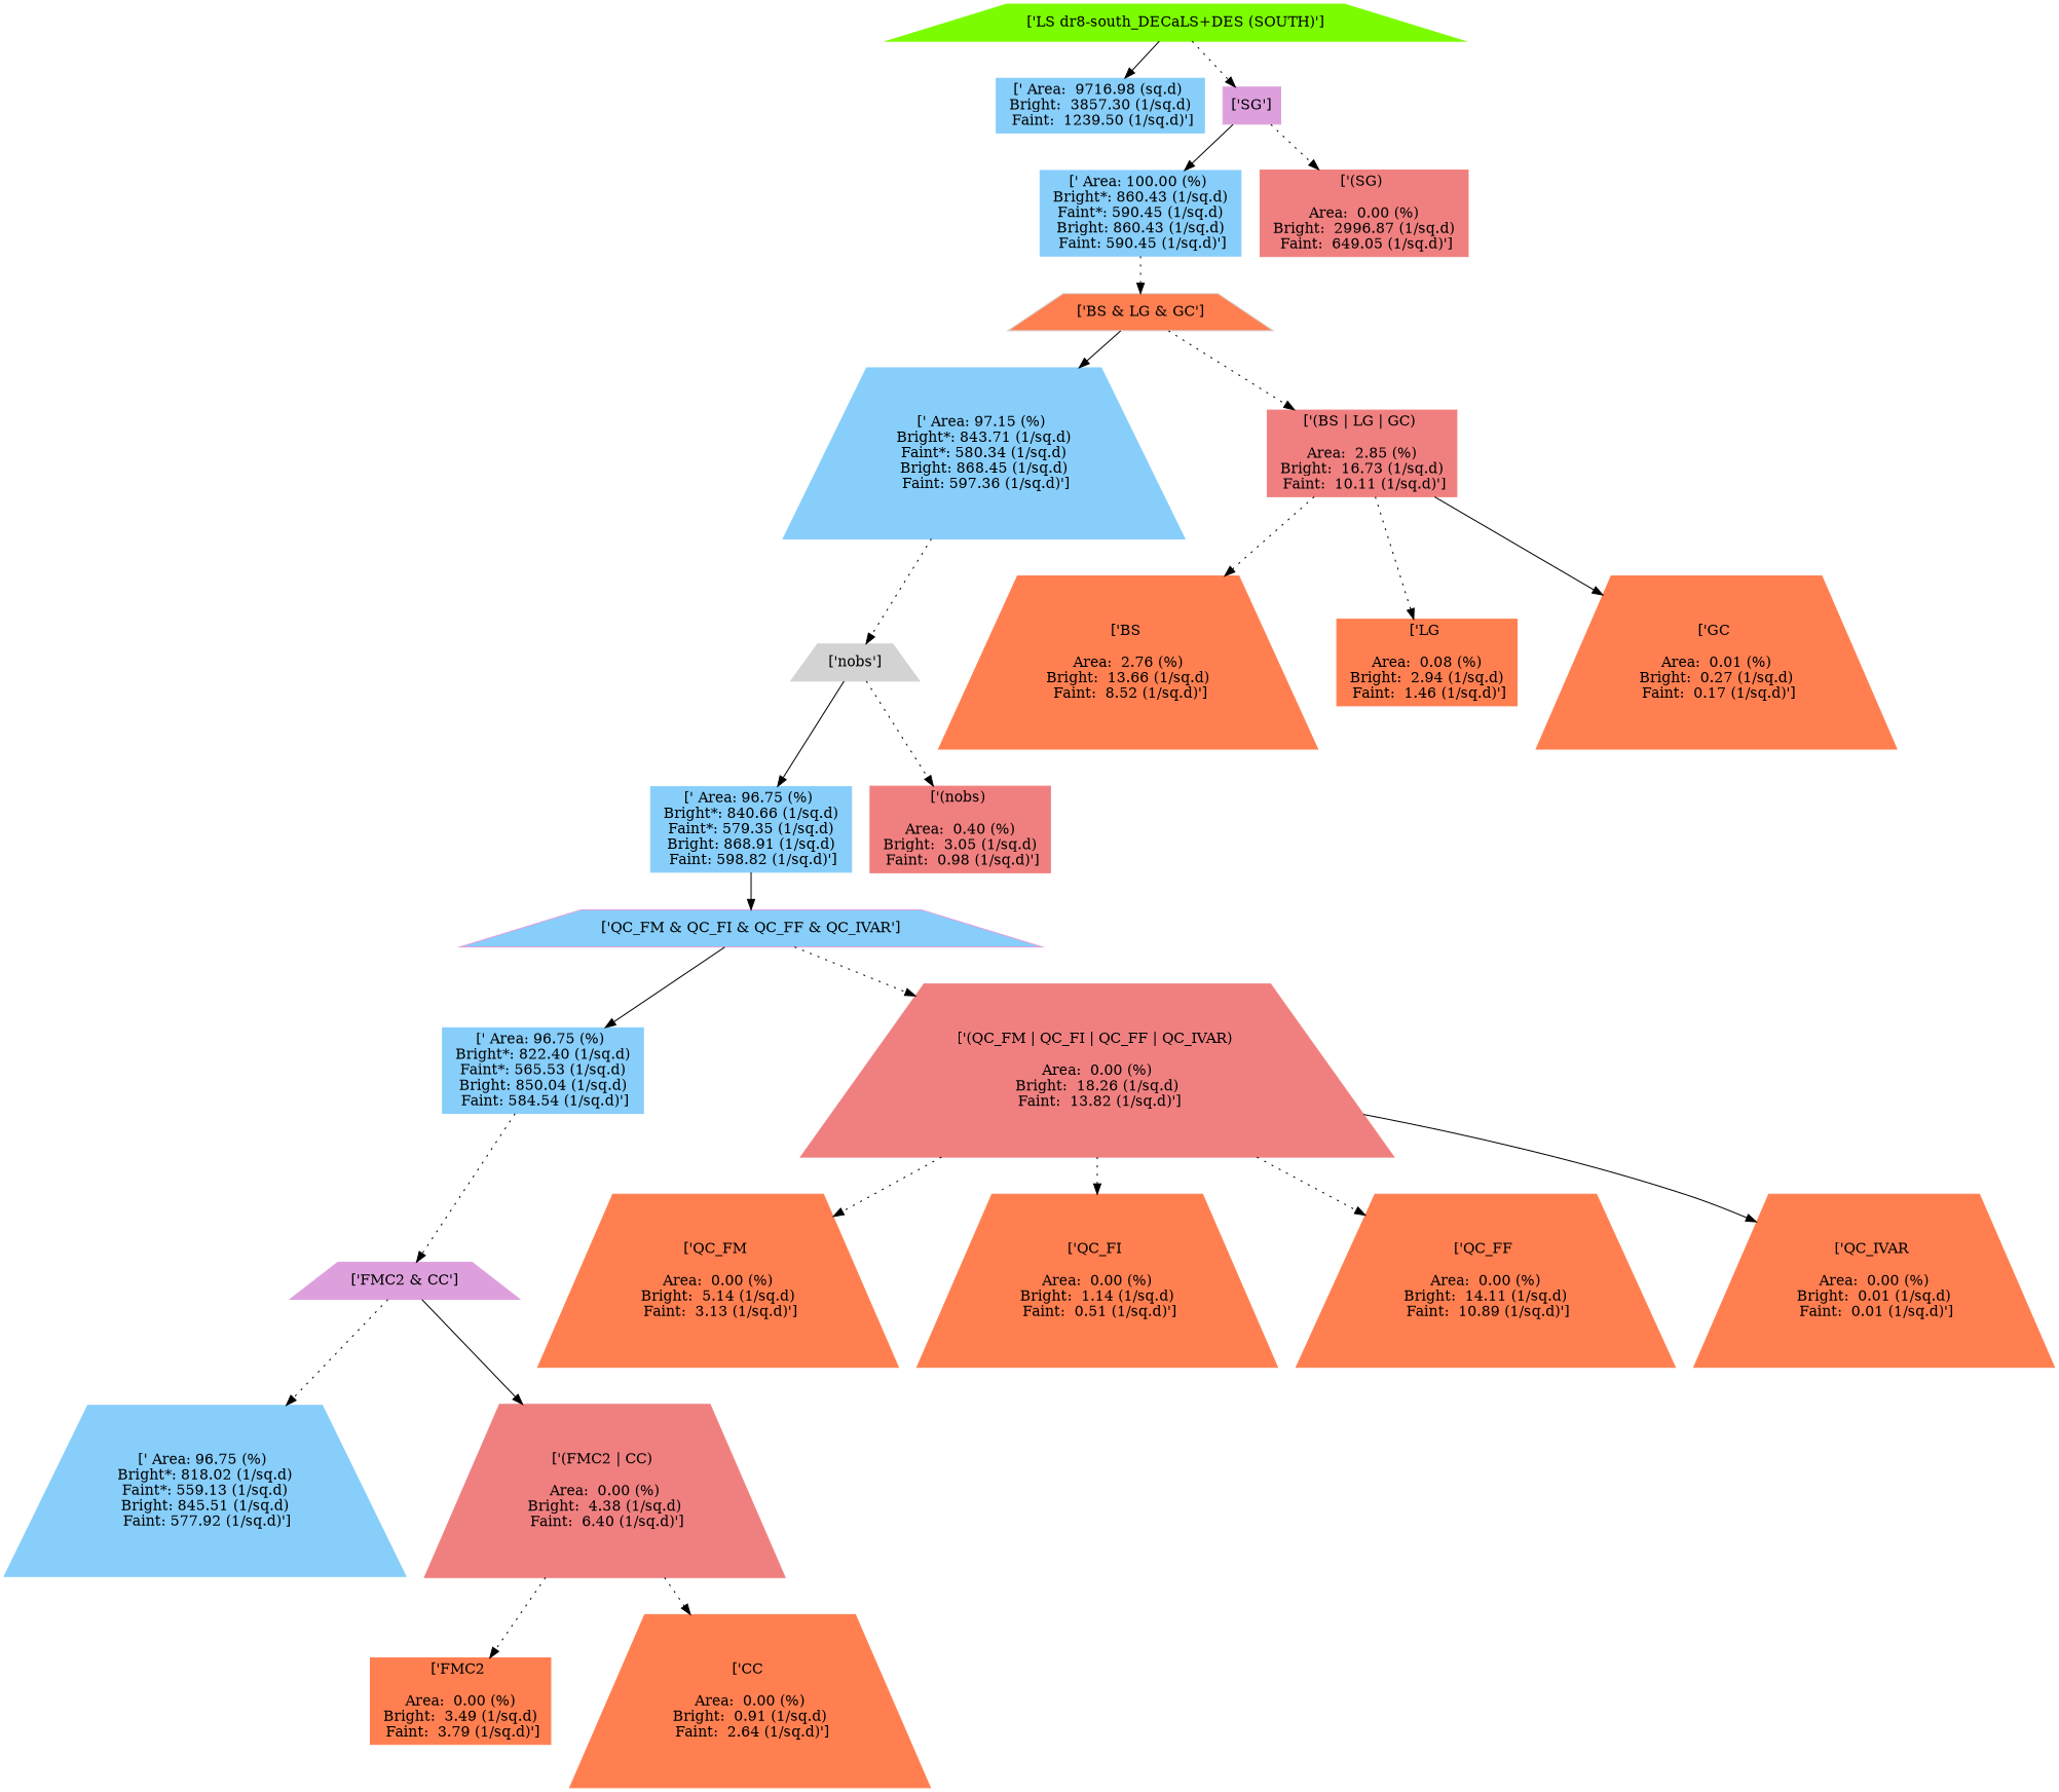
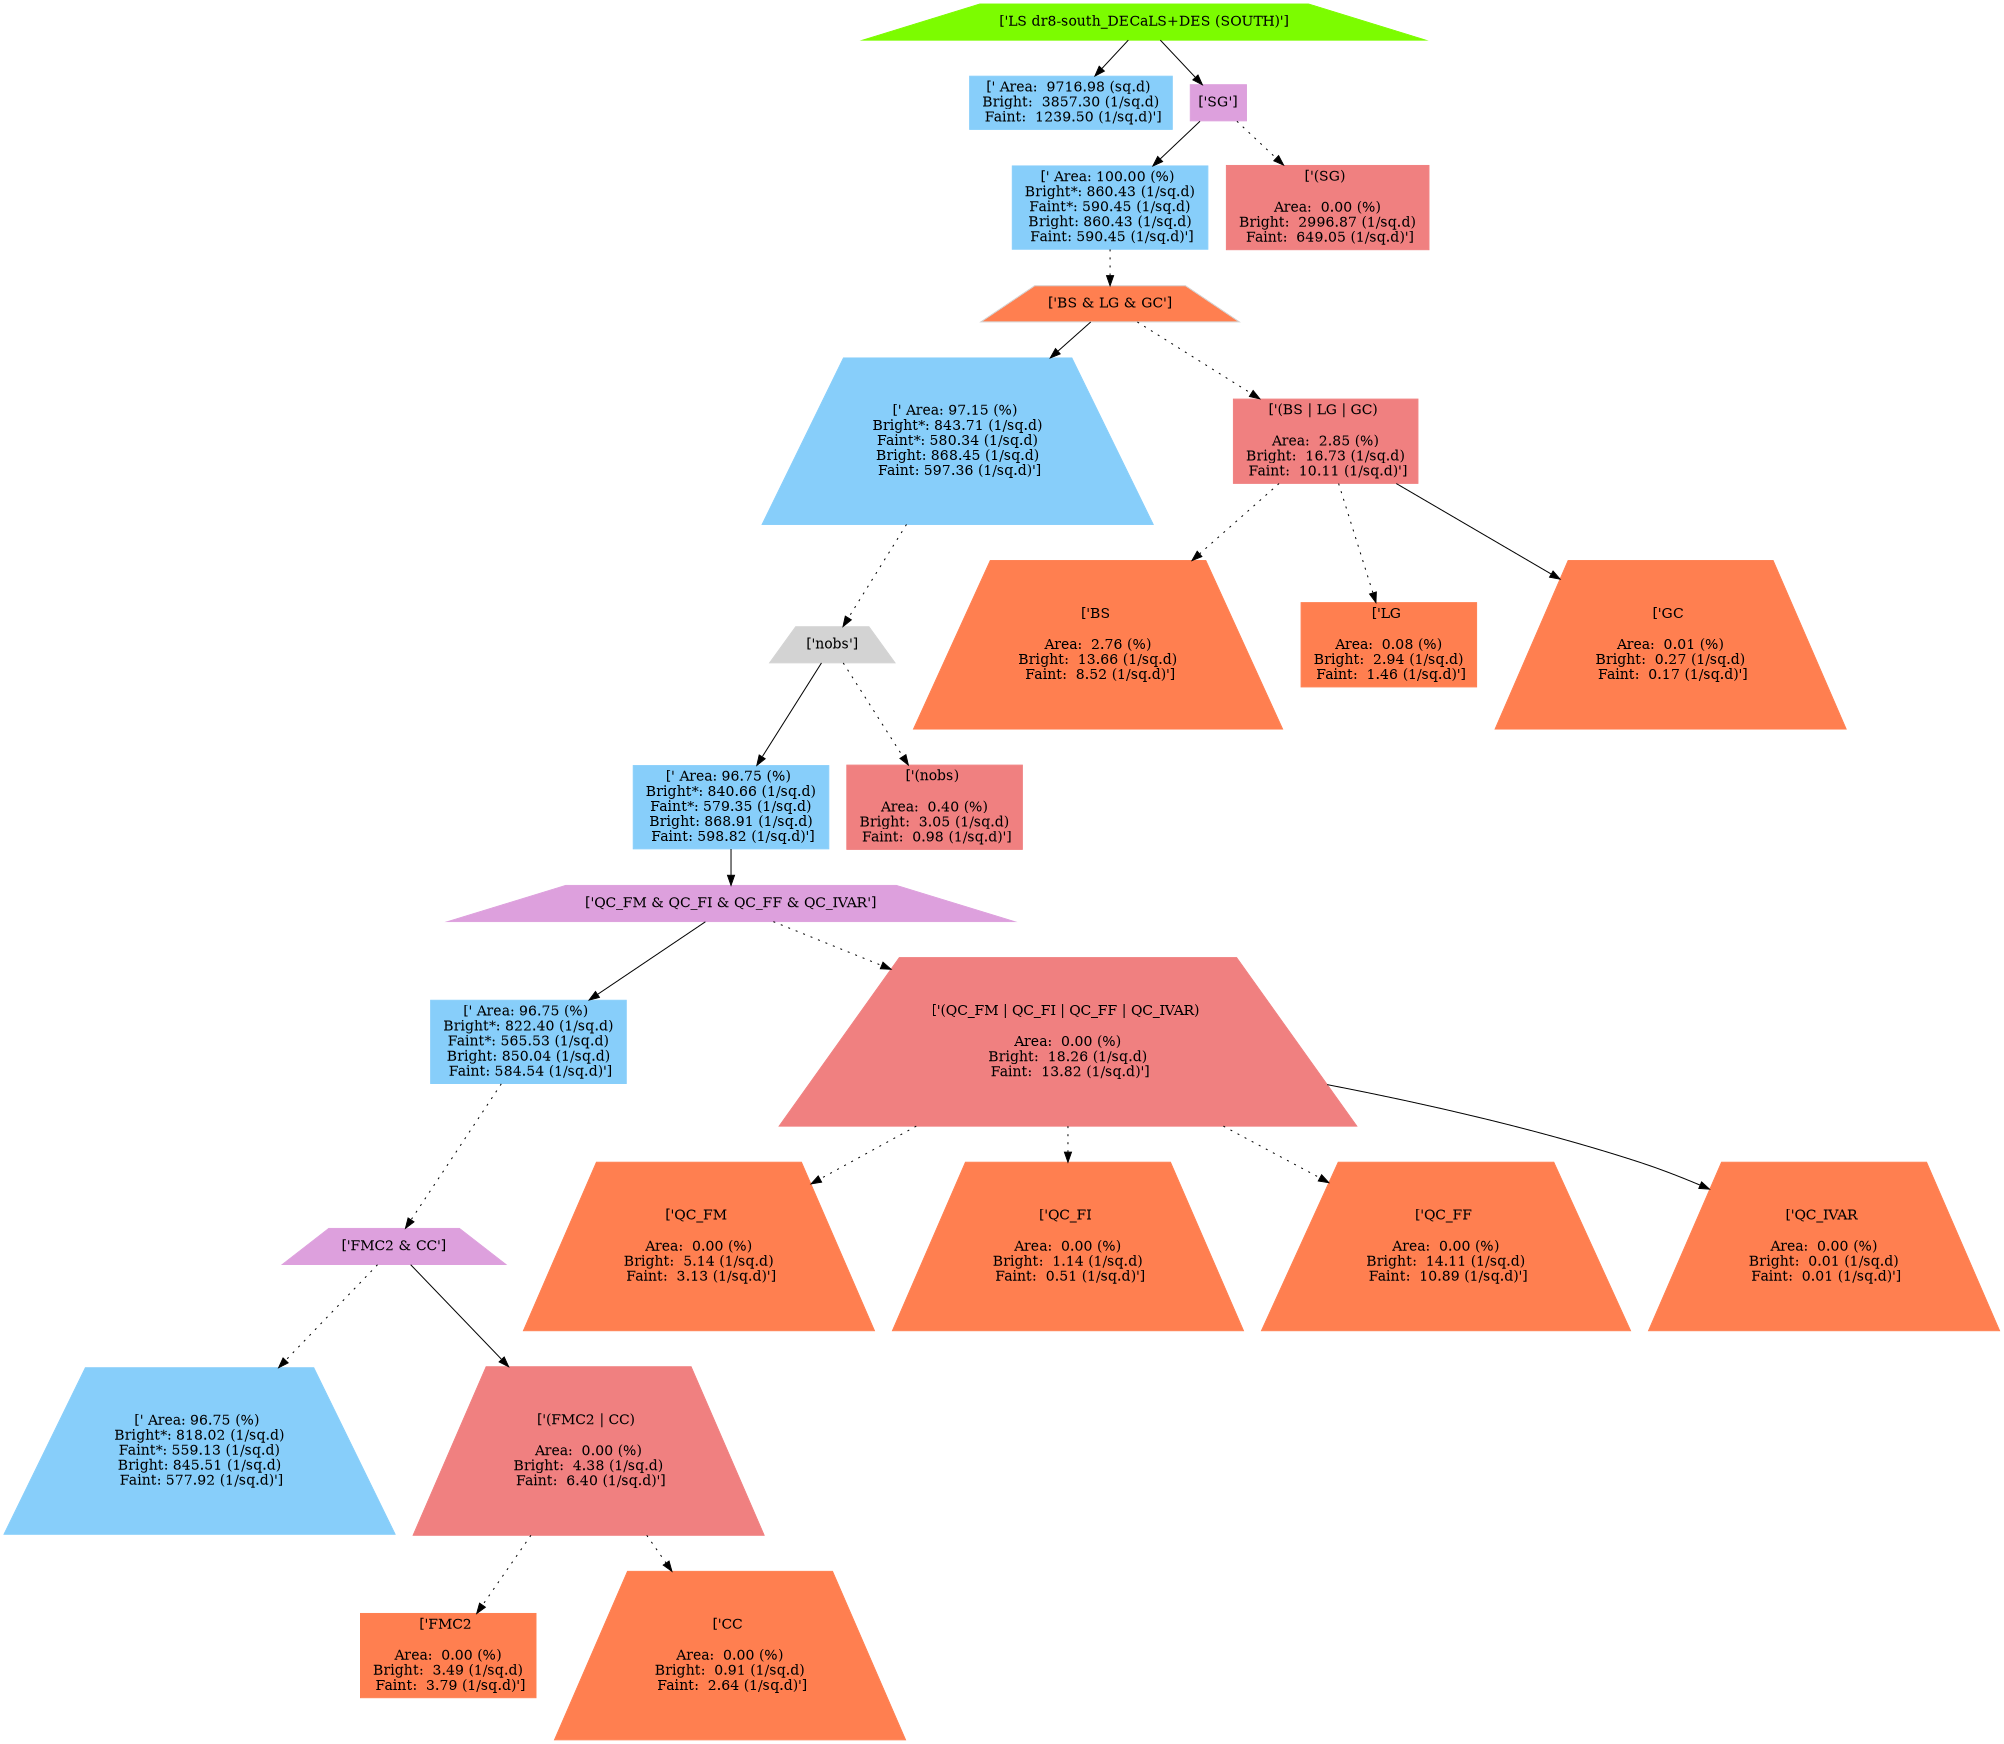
  digraph {
    node [color=coral shape=trapezium style=filled]
    edge [style=dotted]
    "[' Area:  9716.98 (sq.d) \n Bright:  3857.30 (1/sq.d) \n Faint:  1239.50 (1/sq.d)']" [color=lightskyblue shape=box]
    "['LS dr8-south_DECaLS+DES (SOUTH)']" [color=lawngreen]
    "['SG']" [color=plum shape=box]
    "[' Area: 100.00 (%) \n Bright*: 860.43 (1/sq.d) \n Faint*: 590.45 (1/sq.d) \n Bright: 860.43 (1/sq.d) \n Faint: 590.45 (1/sq.d)']" [color=lightskyblue shape=box]
    "['(SG) \n\n Area:  0.00 (%) \n Bright:  2996.87 (1/sq.d) \n Faint:  649.05 (1/sq.d)']" [color=lightcoral shape=box]
    "['BS & LG & GC']" [color=lightgray fillcolor=coral]
    "[' Area: 97.15 (%) \n Bright*: 843.71 (1/sq.d) \n Faint*: 580.34 (1/sq.d) \n Bright: 868.45 (1/sq.d) \n Faint: 597.36 (1/sq.d)']" [color=lightskyblue]
    "['(BS | LG | GC) \n\n Area:  2.85 (%) \n Bright:  16.73 (1/sq.d) \n Faint:  10.11 (1/sq.d)']" [color=lightcoral shape=box]
    "['nobs']" [color=lightgray]
    "['BS \n\n Area:  2.76 (%) \n Bright:  13.66 (1/sq.d) \n Faint:  8.52 (1/sq.d)']"
    "['LG \n\n Area:  0.08 (%) \n Bright:  2.94 (1/sq.d) \n Faint:  1.46 (1/sq.d)']" [shape=box]
    "['GC \n\n Area:  0.01 (%) \n Bright:  0.27 (1/sq.d) \n Faint:  0.17 (1/sq.d)']"
    "[' Area: 96.75 (%) \n Bright*: 840.66 (1/sq.d) \n Faint*: 579.35 (1/sq.d) \n Bright: 868.91 (1/sq.d) \n Faint: 598.82 (1/sq.d)']" [color=lightskyblue shape=box]
    "['(nobs) \n\n Area:  0.40 (%) \n Bright:  3.05 (1/sq.d) \n Faint:  0.98 (1/sq.d)']" [color=lightcoral shape=box]
-   "['QC_FM & QC_FI & QC_FF & QC_IVAR']" [color=plum fillcolor=lightskyblue]
+   "['QC_FM & QC_FI & QC_FF & QC_IVAR']" [color=plum]
    "[' Area: 96.75 (%) \n Bright*: 822.40 (1/sq.d) \n Faint*: 565.53 (1/sq.d) \n Bright: 850.04 (1/sq.d) \n Faint: 584.54 (1/sq.d)']" [color=lightskyblue shape=box]
    "['(QC_FM | QC_FI | QC_FF | QC_IVAR) \n\n Area:  0.00 (%) \n Bright:  18.26 (1/sq.d) \n Faint:  13.82 (1/sq.d)']" [color=lightcoral]
    "['FMC2 & CC']" [color=plum]
    "['QC_FM \n\n Area:  0.00 (%) \n Bright:  5.14 (1/sq.d) \n Faint:  3.13 (1/sq.d)']"
    "['QC_FI \n\n Area:  0.00 (%) \n Bright:  1.14 (1/sq.d) \n Faint:  0.51 (1/sq.d)']"
    "['QC_FF \n\n Area:  0.00 (%) \n Bright:  14.11 (1/sq.d) \n Faint:  10.89 (1/sq.d)']"
    "['QC_IVAR \n\n Area:  0.00 (%) \n Bright:  0.01 (1/sq.d) \n Faint:  0.01 (1/sq.d)']"
    "[' Area: 96.75 (%) \n Bright*: 818.02 (1/sq.d) \n Faint*: 559.13 (1/sq.d) \n Bright: 845.51 (1/sq.d) \n Faint: 577.92 (1/sq.d)']" [color=lightskyblue]
    "['(FMC2 | CC) \n\n Area:  0.00 (%) \n Bright:  4.38 (1/sq.d) \n Faint:  6.40 (1/sq.d)']" [color=lightcoral]
    "['FMC2 \n\n Area:  0.00 (%) \n Bright:  3.49 (1/sq.d) \n Faint:  3.79 (1/sq.d)']" [shape=box]
    "['CC \n\n Area:  0.00 (%) \n Bright:  0.91 (1/sq.d) \n Faint:  2.64 (1/sq.d)']"
    "['LS dr8-south_DECaLS+DES (SOUTH)']" -> "[' Area:  9716.98 (sq.d) \n Bright:  3857.30 (1/sq.d) \n Faint:  1239.50 (1/sq.d)']" [style=solid]
-   "['LS dr8-south_DECaLS+DES (SOUTH)']" -> "['SG']"
+   "['LS dr8-south_DECaLS+DES (SOUTH)']" -> "['SG']" [style=solid]
    "['SG']" -> "[' Area: 100.00 (%) \n Bright*: 860.43 (1/sq.d) \n Faint*: 590.45 (1/sq.d) \n Bright: 860.43 (1/sq.d) \n Faint: 590.45 (1/sq.d)']" [style=solid]
    "['SG']" -> "['(SG) \n\n Area:  0.00 (%) \n Bright:  2996.87 (1/sq.d) \n Faint:  649.05 (1/sq.d)']"
    "[' Area: 100.00 (%) \n Bright*: 860.43 (1/sq.d) \n Faint*: 590.45 (1/sq.d) \n Bright: 860.43 (1/sq.d) \n Faint: 590.45 (1/sq.d)']" -> "['BS & LG & GC']"
    "['BS & LG & GC']" -> "[' Area: 97.15 (%) \n Bright*: 843.71 (1/sq.d) \n Faint*: 580.34 (1/sq.d) \n Bright: 868.45 (1/sq.d) \n Faint: 597.36 (1/sq.d)']" [style=solid]
    "['BS & LG & GC']" -> "['(BS | LG | GC) \n\n Area:  2.85 (%) \n Bright:  16.73 (1/sq.d) \n Faint:  10.11 (1/sq.d)']"
    "[' Area: 97.15 (%) \n Bright*: 843.71 (1/sq.d) \n Faint*: 580.34 (1/sq.d) \n Bright: 868.45 (1/sq.d) \n Faint: 597.36 (1/sq.d)']" -> "['nobs']"
    "['(BS | LG | GC) \n\n Area:  2.85 (%) \n Bright:  16.73 (1/sq.d) \n Faint:  10.11 (1/sq.d)']" -> "['BS \n\n Area:  2.76 (%) \n Bright:  13.66 (1/sq.d) \n Faint:  8.52 (1/sq.d)']"
    "['(BS | LG | GC) \n\n Area:  2.85 (%) \n Bright:  16.73 (1/sq.d) \n Faint:  10.11 (1/sq.d)']" -> "['LG \n\n Area:  0.08 (%) \n Bright:  2.94 (1/sq.d) \n Faint:  1.46 (1/sq.d)']"
    "['(BS | LG | GC) \n\n Area:  2.85 (%) \n Bright:  16.73 (1/sq.d) \n Faint:  10.11 (1/sq.d)']" -> "['GC \n\n Area:  0.01 (%) \n Bright:  0.27 (1/sq.d) \n Faint:  0.17 (1/sq.d)']" [style=solid]
    "['nobs']" -> "[' Area: 96.75 (%) \n Bright*: 840.66 (1/sq.d) \n Faint*: 579.35 (1/sq.d) \n Bright: 868.91 (1/sq.d) \n Faint: 598.82 (1/sq.d)']" [style=solid]
    "['nobs']" -> "['(nobs) \n\n Area:  0.40 (%) \n Bright:  3.05 (1/sq.d) \n Faint:  0.98 (1/sq.d)']"
    "[' Area: 96.75 (%) \n Bright*: 840.66 (1/sq.d) \n Faint*: 579.35 (1/sq.d) \n Bright: 868.91 (1/sq.d) \n Faint: 598.82 (1/sq.d)']" -> "['QC_FM & QC_FI & QC_FF & QC_IVAR']" [style=solid]
    "['QC_FM & QC_FI & QC_FF & QC_IVAR']" -> "[' Area: 96.75 (%) \n Bright*: 822.40 (1/sq.d) \n Faint*: 565.53 (1/sq.d) \n Bright: 850.04 (1/sq.d) \n Faint: 584.54 (1/sq.d)']" [style=solid]
    "['QC_FM & QC_FI & QC_FF & QC_IVAR']" -> "['(QC_FM | QC_FI | QC_FF | QC_IVAR) \n\n Area:  0.00 (%) \n Bright:  18.26 (1/sq.d) \n Faint:  13.82 (1/sq.d)']"
    "[' Area: 96.75 (%) \n Bright*: 822.40 (1/sq.d) \n Faint*: 565.53 (1/sq.d) \n Bright: 850.04 (1/sq.d) \n Faint: 584.54 (1/sq.d)']" -> "['FMC2 & CC']"
    "['(QC_FM | QC_FI | QC_FF | QC_IVAR) \n\n Area:  0.00 (%) \n Bright:  18.26 (1/sq.d) \n Faint:  13.82 (1/sq.d)']" -> "['QC_FM \n\n Area:  0.00 (%) \n Bright:  5.14 (1/sq.d) \n Faint:  3.13 (1/sq.d)']"
    "['(QC_FM | QC_FI | QC_FF | QC_IVAR) \n\n Area:  0.00 (%) \n Bright:  18.26 (1/sq.d) \n Faint:  13.82 (1/sq.d)']" -> "['QC_FI \n\n Area:  0.00 (%) \n Bright:  1.14 (1/sq.d) \n Faint:  0.51 (1/sq.d)']"
    "['(QC_FM | QC_FI | QC_FF | QC_IVAR) \n\n Area:  0.00 (%) \n Bright:  18.26 (1/sq.d) \n Faint:  13.82 (1/sq.d)']" -> "['QC_FF \n\n Area:  0.00 (%) \n Bright:  14.11 (1/sq.d) \n Faint:  10.89 (1/sq.d)']"
    "['(QC_FM | QC_FI | QC_FF | QC_IVAR) \n\n Area:  0.00 (%) \n Bright:  18.26 (1/sq.d) \n Faint:  13.82 (1/sq.d)']" -> "['QC_IVAR \n\n Area:  0.00 (%) \n Bright:  0.01 (1/sq.d) \n Faint:  0.01 (1/sq.d)']" [style=solid]
    "['FMC2 & CC']" -> "[' Area: 96.75 (%) \n Bright*: 818.02 (1/sq.d) \n Faint*: 559.13 (1/sq.d) \n Bright: 845.51 (1/sq.d) \n Faint: 577.92 (1/sq.d)']"
    "['FMC2 & CC']" -> "['(FMC2 | CC) \n\n Area:  0.00 (%) \n Bright:  4.38 (1/sq.d) \n Faint:  6.40 (1/sq.d)']" [style=solid]
    "['(FMC2 | CC) \n\n Area:  0.00 (%) \n Bright:  4.38 (1/sq.d) \n Faint:  6.40 (1/sq.d)']" -> "['FMC2 \n\n Area:  0.00 (%) \n Bright:  3.49 (1/sq.d) \n Faint:  3.79 (1/sq.d)']"
    "['(FMC2 | CC) \n\n Area:  0.00 (%) \n Bright:  4.38 (1/sq.d) \n Faint:  6.40 (1/sq.d)']" -> "['CC \n\n Area:  0.00 (%) \n Bright:  0.91 (1/sq.d) \n Faint:  2.64 (1/sq.d)']"
  }
